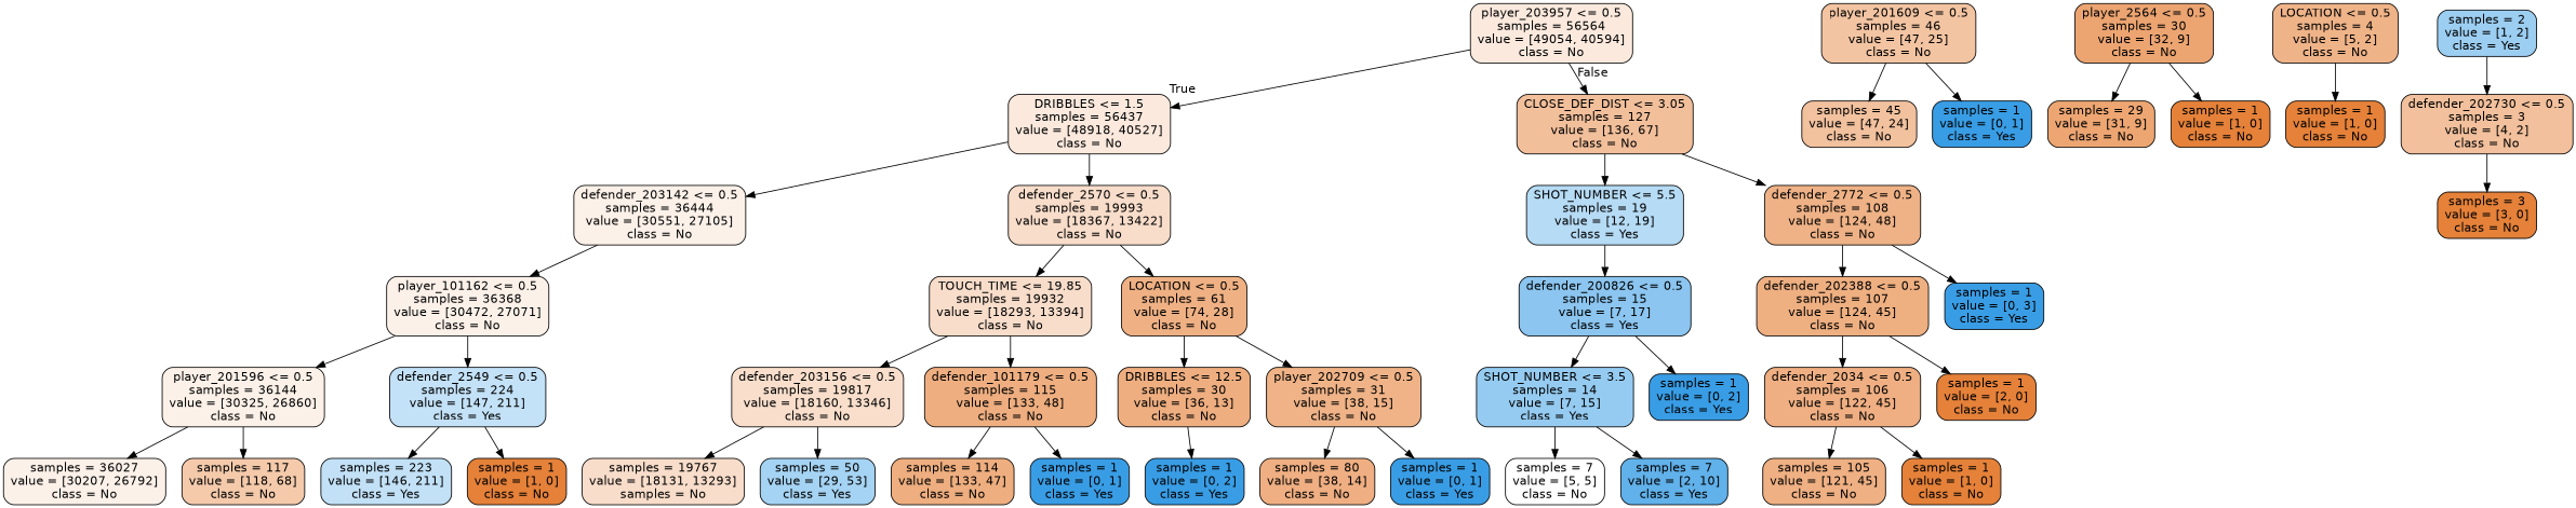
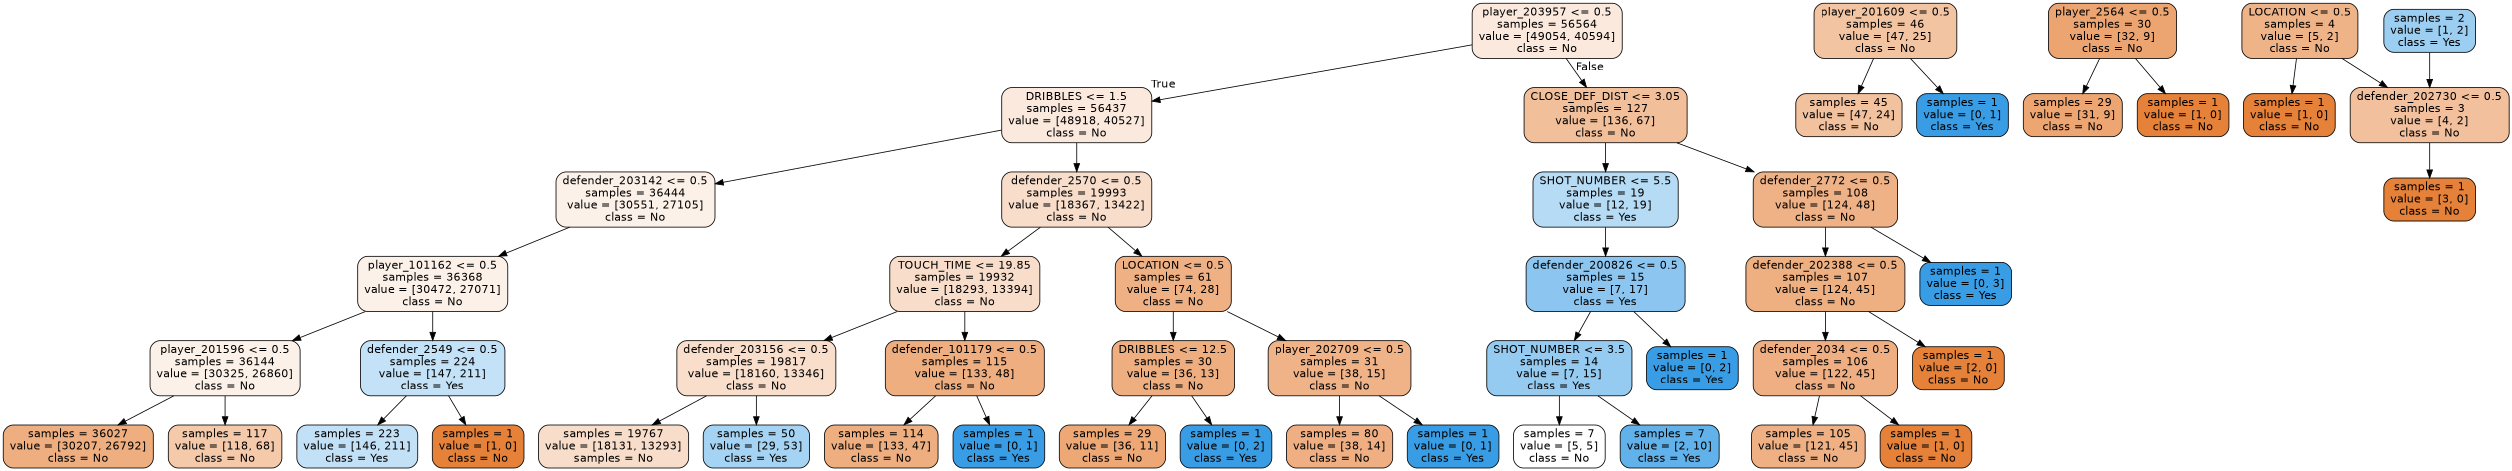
  digraph {
    node [color=black fillcolor="#e58139" fontname=helvetica shape=box style="filled, rounded"]
    edge [fontname=helvetica]
    n1 [fillcolor="#fbe9dd" label="player_203957 <= 0.5\nsamples = 56564\nvalue = [49054, 40594]\nclass = No"]
    n2 [fillcolor="#fbe9dd" label="DRIBBLES <= 1.5\nsamples = 56437\nvalue = [48918, 40527]\nclass = No"]
    n3 [fillcolor="#f2bf9b" label="CLOSE_DEF_DIST <= 3.05\nsamples = 127\nvalue = [136, 67]\nclass = No"]
    n4 [fillcolor="#fcf1e9" label="defender_203142 <= 0.5\nsamples = 36444\nvalue = [30551, 27105]\nclass = No"]
    n5 [fillcolor="#f8ddca" label="defender_2570 <= 0.5\nsamples = 19993\nvalue = [18367, 13422]\nclass = No"]
    n6 [fillcolor="#b6dbf5" label="SHOT_NUMBER <= 5.5\nsamples = 19\nvalue = [12, 19]\nclass = Yes"]
    n7 [fillcolor="#efb286" label="defender_2772 <= 0.5\nsamples = 108\nvalue = [124, 48]\nclass = No"]
    n8 [fillcolor="#fcf1e9" label="player_101162 <= 0.5\nsamples = 36368\nvalue = [30472, 27071]\nclass = No"]
    n9 [fillcolor="#f8ddca" label="TOUCH_TIME <= 19.85\nsamples = 19932\nvalue = [18293, 13394]\nclass = No"]
    n10 [fillcolor="#efb184" label="LOCATION <= 0.5\nsamples = 61\nvalue = [74, 28]\nclass = No"]
    n11 [fillcolor="#fcf1e8" label="player_201596 <= 0.5\nsamples = 36144\nvalue = [30325, 26860]\nclass = No"]
    n12 [fillcolor="#c3e1f7" label="defender_2549 <= 0.5\nsamples = 224\nvalue = [147, 211]\nclass = Yes"]
-   n13 [fillcolor="#fcf1e9" label="samples = 36027\nvalue = [30207, 26792]\nclass = No"]
+   n13 [fillcolor="#eeae80" label="samples = 36027\nvalue = [30207, 26792]\nclass = No"]
    n14 [fillcolor="#f4caab" label="samples = 117\nvalue = [118, 68]\nclass = No"]
    n15 [fillcolor="#c2e1f7" label="samples = 223\nvalue = [146, 211]\nclass = Yes"]
    n16 [label="samples = 1\nvalue = [1, 0]\nclass = No"]
    n17 [fillcolor="#f3c4a2" label="player_201609 <= 0.5\nsamples = 46\nvalue = [47, 25]\nclass = No"]
    n18 [fillcolor="#f2c19e" label="samples = 45\nvalue = [47, 24]\nclass = No"]
    n19 [fillcolor="#399de5" label="samples = 1\nvalue = [0, 1]\nclass = Yes"]
    n20 [fillcolor="#eca471" label="player_2564 <= 0.5\nsamples = 30\nvalue = [32, 9]\nclass = No"]
    n21 [fillcolor="#eda672" label="samples = 29\nvalue = [31, 9]\nclass = No"]
    n22 [label="samples = 1\nvalue = [1, 0]\nclass = No"]
    n23 [fillcolor="#f8decb" label="defender_203156 <= 0.5\nsamples = 19817\nvalue = [18160, 13346]\nclass = No"]
    n24 [fillcolor="#eeae80" label="defender_101179 <= 0.5\nsamples = 115\nvalue = [133, 48]\nclass = No"]
    n25 [fillcolor="#eeae80" label="DRIBBLES <= 12.5\nsamples = 30\nvalue = [36, 13]\nclass = No"]
    n26 [fillcolor="#efb387" label="player_202709 <= 0.5\nsamples = 31\nvalue = [38, 15]\nclass = No"]
    n27 [fillcolor="#f8ddca" label="samples = 19767\nvalue = [18131, 13293]\nsamples = No"]
    n28 [fillcolor="#a5d3f3" label="samples = 50\nvalue = [29, 53]\nclass = Yes"]
    n29 [fillcolor="#eeae7f" label="samples = 114\nvalue = [133, 47]\nclass = No"]
    n30 [fillcolor="#399de5" label="samples = 1\nvalue = [0, 1]\nclass = Yes"]
+   n31 [fillcolor="#eda876" label="samples = 29\nvalue = [36, 11]\nclass = No"]
    n32 [fillcolor="#399de5" label="samples = 1\nvalue = [0, 2]\nclass = Yes"]
    n33 [fillcolor="#efaf82" label="samples = 80\nvalue = [38, 14]\nclass = No"]
    n34 [fillcolor="#399de5" label="samples = 1\nvalue = [0, 1]\nclass = Yes"]
    n35 [fillcolor="#8bc5f0" label="defender_200826 <= 0.5\nsamples = 15\nvalue = [7, 17]\nclass = Yes"]
    n36 [fillcolor="#eeaf81" label="defender_202388 <= 0.5\nsamples = 107\nvalue = [124, 45]\nclass = No"]
    n37 [fillcolor="#399de5" label="samples = 1\nvalue = [0, 3]\nclass = Yes"]
    n38 [fillcolor="#95cbf1" label="SHOT_NUMBER <= 3.5\nsamples = 14\nvalue = [7, 15]\nclass = Yes"]
    n39 [fillcolor="#399de5" label="samples = 1\nvalue = [0, 2]\nclass = Yes"]
    n40 [fillcolor="#efb388" label="LOCATION <= 0.5\nsamples = 4\nvalue = [5, 2]\nclass = No"]
    n41 [label="samples = 1\nvalue = [1, 0]\nclass = No"]
    n42 [fillcolor="#f2c09c" label="defender_202730 <= 0.5\nsamples = 3\nvalue = [4, 2]\nclass = No"]
    n43 [fillcolor="#ffffff" label="samples = 7\nvalue = [5, 5]\nclass = No"]
    n44 [fillcolor="#61b1ea" label="samples = 7\nvalue = [2, 10]\nclass = Yes"]
-   n45 [label="samples = 3\nvalue = [3, 0]\nclass = No"]
+   n45 [label="samples = 1\nvalue = [3, 0]\nclass = No"]
    n46 [fillcolor="#9ccef2" label="samples = 2\nvalue = [1, 2]\nclass = Yes"]
    n47 [fillcolor="#efaf82" label="defender_2034 <= 0.5\nsamples = 106\nvalue = [122, 45]\nclass = No"]
    n48 [label="samples = 1\nvalue = [2, 0]\nclass = No"]
    n49 [fillcolor="#efb083" label="samples = 105\nvalue = [121, 45]\nclass = No"]
    n50 [label="samples = 1\nvalue = [1, 0]\nclass = No"]
    n1 -> n2 [headlabel=True labelangle=45 labeldistance=2.5]
    n1 -> n3 [headlabel=False labelangle=-45 labeldistance=2.5]
    n2 -> n4
    n2 -> n5
    n3 -> n6
    n3 -> n7
    n4 -> n8
    n5 -> n9
    n5 -> n10
    n6 -> n35
    n7 -> n36
    n7 -> n37
    n8 -> n11
    n8 -> n12
    n9 -> n23
    n9 -> n24
    n10 -> n25
    n10 -> n26
    n11 -> n13
    n11 -> n14
    n12 -> n15
    n12 -> n16
    n17 -> n18
    n17 -> n19
    n20 -> n21
    n20 -> n22
    n23 -> n27
    n23 -> n28
    n24 -> n29
    n24 -> n30
+   n25 -> n31
    n25 -> n32
    n26 -> n33
    n26 -> n34
    n35 -> n38
    n35 -> n39
    n36 -> n47
    n36 -> n48
    n38 -> n43
    n38 -> n44
    n40 -> n41
+   n40 -> n42
    n42 -> n45
    n46 -> n42
    n47 -> n49
    n47 -> n50
  }
